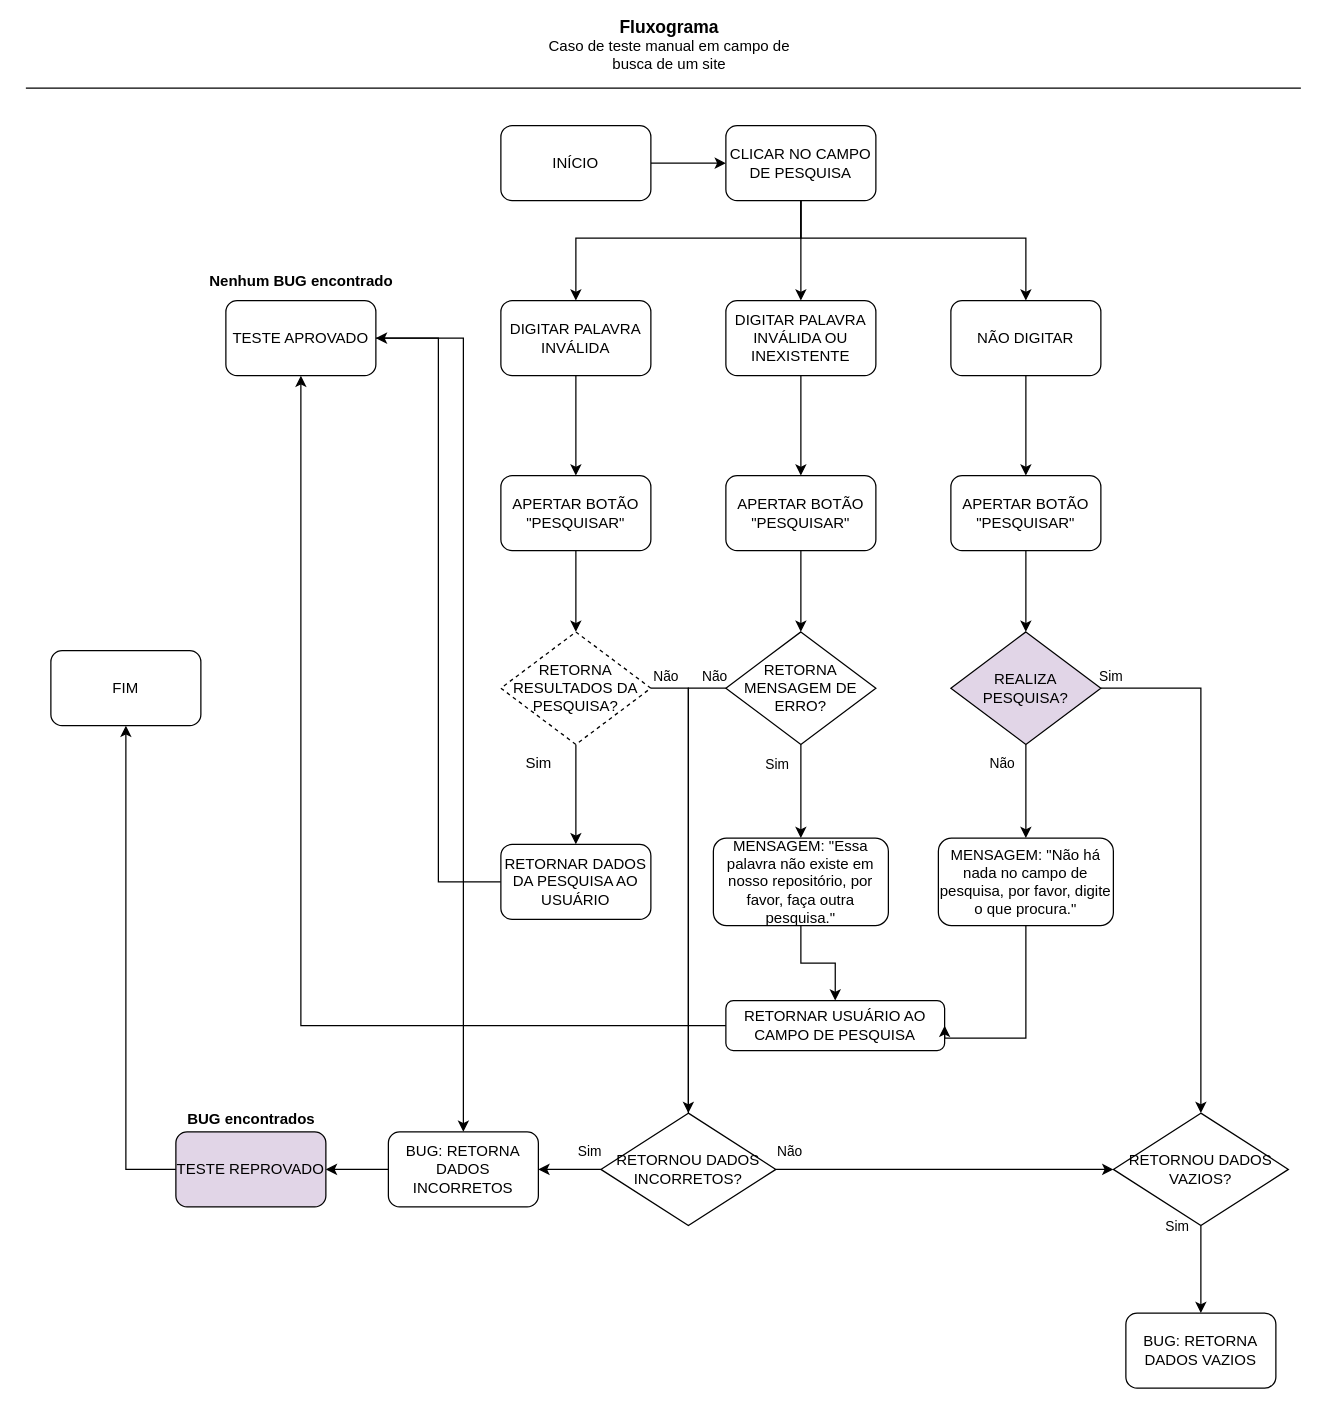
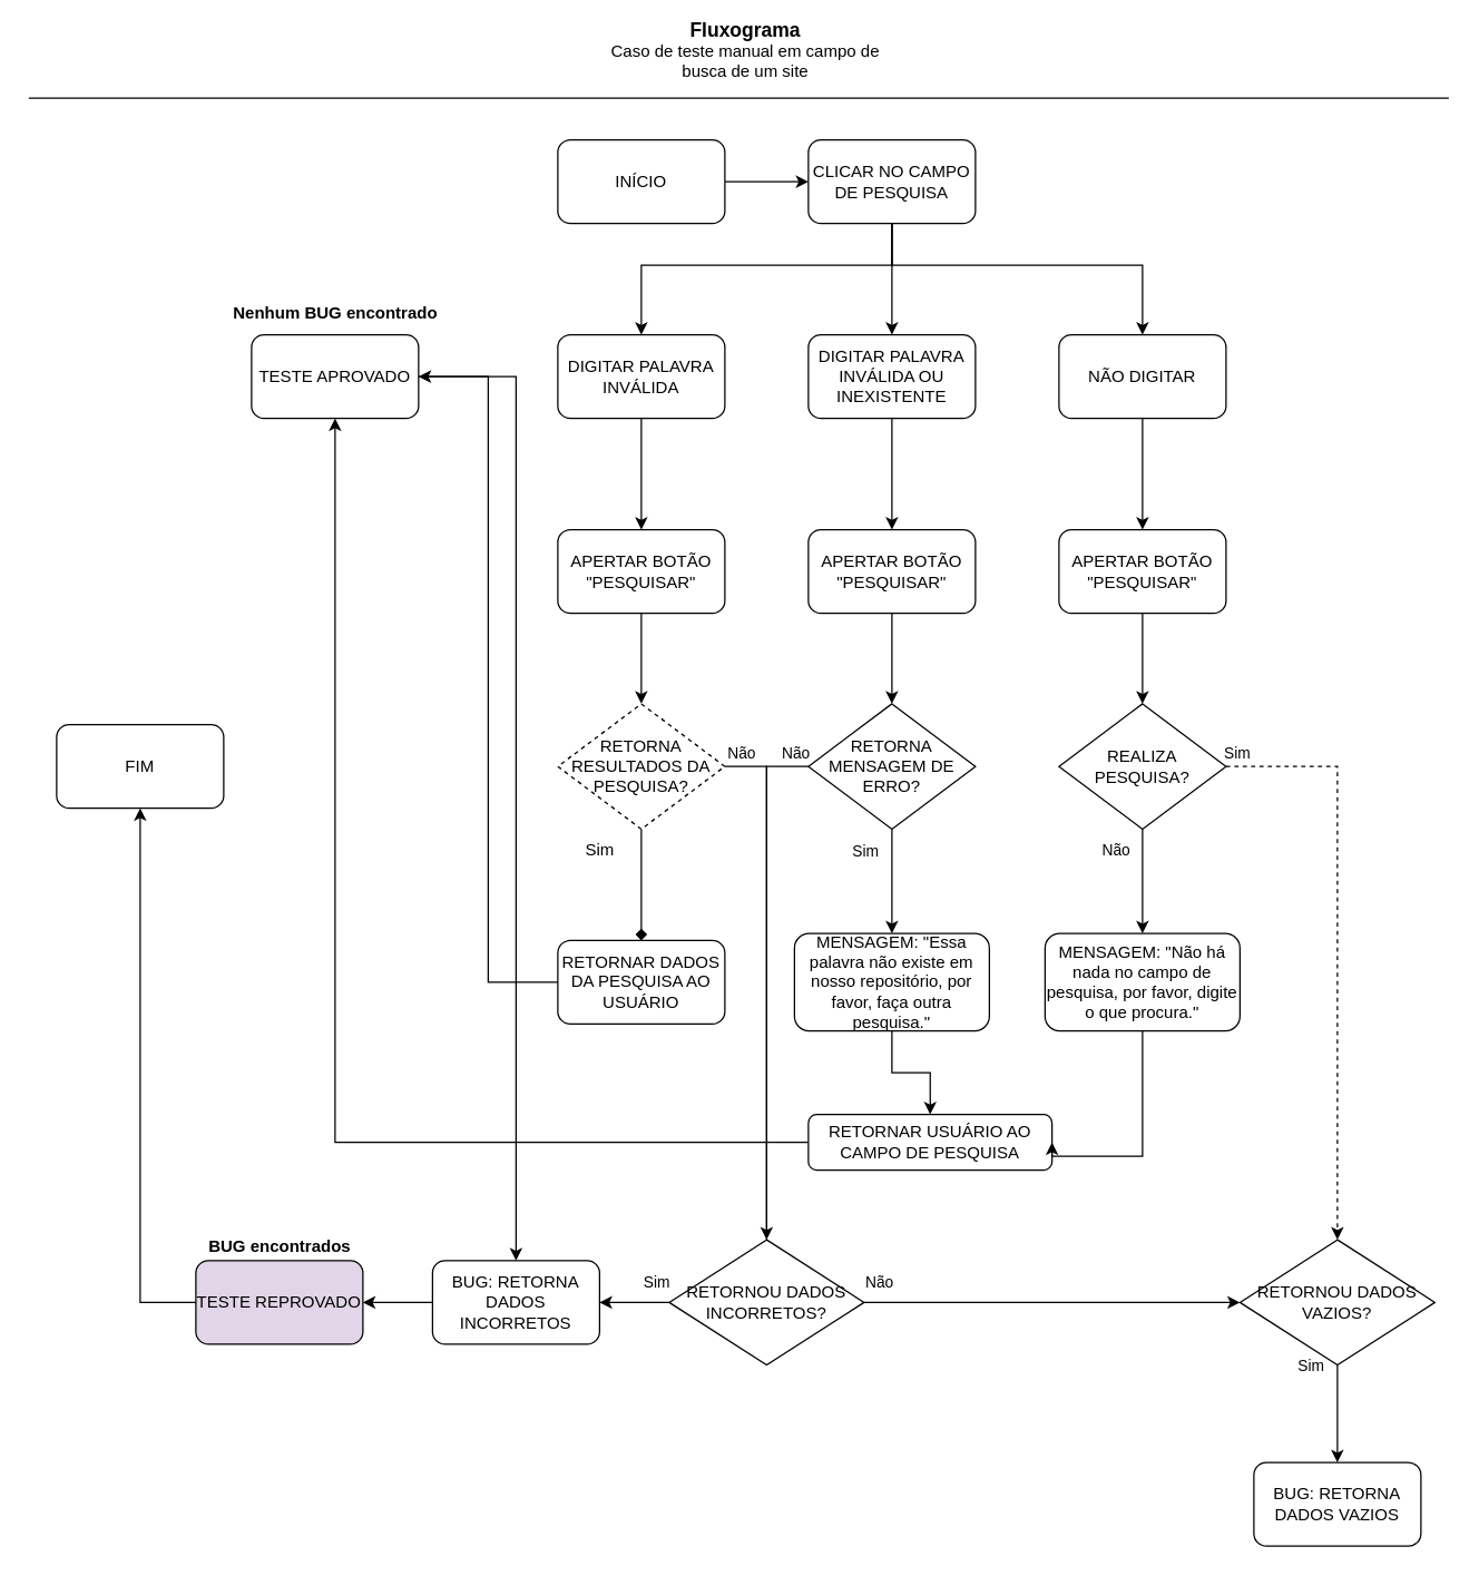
  <mxCell id="0" />
  <mxCell id="1" parent="0" />
  <mxCell id="2" style="edgeStyle=orthogonalEdgeStyle;rounded=0;orthogonalLoop=1;jettySize=auto;html=1;" edge="1" parent="1" source="3" target="7"><mxGeometry relative="1" as="geometry" /></mxCell>
  <mxCell id="3" value="INÍCIO" style="rounded=1;whiteSpace=wrap;html=1;" vertex="1" parent="1"><mxGeometry x="400" y="100" width="120" height="60" as="geometry" /></mxCell>
  <mxCell id="4" style="edgeStyle=orthogonalEdgeStyle;rounded=0;orthogonalLoop=1;jettySize=auto;html=1;entryX=0.5;entryY=0;entryDx=0;entryDy=0;" edge="1" parent="1" source="7" target="11"><mxGeometry relative="1" as="geometry" /></mxCell>
  <mxCell id="5" style="edgeStyle=orthogonalEdgeStyle;rounded=0;orthogonalLoop=1;jettySize=auto;html=1;entryX=0.5;entryY=0;entryDx=0;entryDy=0;" edge="1" parent="1" source="7" target="9"><mxGeometry relative="1" as="geometry"><Array as="points"><mxPoint x="640" y="190" /><mxPoint x="460" y="190" /></Array></mxGeometry></mxCell>
  <mxCell id="6" style="edgeStyle=orthogonalEdgeStyle;rounded=0;orthogonalLoop=1;jettySize=auto;html=1;entryX=0.5;entryY=0;entryDx=0;entryDy=0;" edge="1" parent="1" source="7" target="13"><mxGeometry relative="1" as="geometry"><Array as="points"><mxPoint x="640" y="190" /><mxPoint x="820" y="190" /></Array></mxGeometry></mxCell>
  <mxCell id="7" value="CLICAR NO CAMPO DE PESQUISA" style="rounded=1;whiteSpace=wrap;html=1;" vertex="1" parent="1"><mxGeometry x="580" y="100" width="120" height="60" as="geometry" /></mxCell>
  <mxCell id="8" style="edgeStyle=orthogonalEdgeStyle;rounded=0;orthogonalLoop=1;jettySize=auto;html=1;" edge="1" parent="1" source="9" target="16"><mxGeometry relative="1" as="geometry" /></mxCell>
  <mxCell id="9" value="DIGITAR PALAVRA INVÁLIDA" style="rounded=1;whiteSpace=wrap;html=1;" vertex="1" parent="1"><mxGeometry x="400" y="240" width="120" height="60" as="geometry" /></mxCell>
  <mxCell id="10" style="edgeStyle=orthogonalEdgeStyle;rounded=0;orthogonalLoop=1;jettySize=auto;html=1;" edge="1" parent="1" source="11" target="18"><mxGeometry relative="1" as="geometry" /></mxCell>
  <mxCell id="11" value="DIGITAR PALAVRA INVÁLIDA OU INEXISTENTE" style="rounded=1;whiteSpace=wrap;html=1;" vertex="1" parent="1"><mxGeometry x="580" y="240" width="120" height="60" as="geometry" /></mxCell>
  <mxCell id="12" style="edgeStyle=orthogonalEdgeStyle;rounded=0;orthogonalLoop=1;jettySize=auto;html=1;" edge="1" parent="1" source="13" target="19"><mxGeometry relative="1" as="geometry" /></mxCell>
  <mxCell id="13" value="NÃO DIGITAR" style="rounded=1;whiteSpace=wrap;html=1;" vertex="1" parent="1"><mxGeometry x="760" y="240" width="120" height="60" as="geometry" /></mxCell>
  <mxCell id="14" value="&lt;b&gt;&lt;font style=&quot;font-size: 14px;&quot;&gt;Fluxograma&lt;/font&gt;&lt;/b&gt;&lt;br&gt;Caso de teste manual em campo de busca de um site" style="text;html=1;align=center;verticalAlign=middle;whiteSpace=wrap;rounded=0;" vertex="1" parent="1"><mxGeometry x="420" y="20" width="230" height="30" as="geometry" /></mxCell>
  <mxCell id="15" style="edgeStyle=orthogonalEdgeStyle;rounded=0;orthogonalLoop=1;jettySize=auto;html=1;entryX=0.5;entryY=0;entryDx=0;entryDy=0;" edge="1" parent="1" source="16" target="23"><mxGeometry relative="1" as="geometry" /></mxCell>
  <mxCell id="16" value="APERTAR BOTÃO &quot;PESQUISAR&quot;" style="rounded=1;whiteSpace=wrap;html=1;" vertex="1" parent="1"><mxGeometry x="400" y="380" width="120" height="60" as="geometry" /></mxCell>
  <mxCell id="17" style="edgeStyle=orthogonalEdgeStyle;rounded=0;orthogonalLoop=1;jettySize=auto;html=1;" edge="1" parent="1" source="18" target="28"><mxGeometry relative="1" as="geometry" /></mxCell>
  <mxCell id="18" value="APERTAR BOTÃO &quot;PESQUISAR&quot;" style="rounded=1;whiteSpace=wrap;html=1;" vertex="1" parent="1"><mxGeometry x="580" y="380" width="120" height="60" as="geometry" /></mxCell>
  <mxCell id="19" value="APERTAR BOTÃO &quot;PESQUISAR&quot;" style="rounded=1;whiteSpace=wrap;html=1;" vertex="1" parent="1"><mxGeometry x="760" y="380" width="120" height="60" as="geometry" /></mxCell>
- <mxCell id="20" style="edgeStyle=orthogonalEdgeStyle;rounded=0;orthogonalLoop=1;jettySize=auto;html=1;" edge="1" parent="1" source="23" target="45"><mxGeometry relative="1" as="geometry" /></mxCell>
+ <mxCell id="20" style="edgeStyle=orthogonalEdgeStyle;rounded=0;orthogonalLoop=1;jettySize=auto;html=1;endArrow=diamond;" edge="1" parent="1" source="23" target="45"><mxGeometry relative="1" as="geometry" /></mxCell>
  <mxCell id="21" style="edgeStyle=orthogonalEdgeStyle;rounded=0;orthogonalLoop=1;jettySize=auto;html=1;entryX=0.5;entryY=0;entryDx=0;entryDy=0;" edge="1" parent="1" source="23" target="54"><mxGeometry relative="1" as="geometry"><Array as="points"><mxPoint x="550" y="550" /><mxPoint x="550" y="930" /></Array></mxGeometry></mxCell>
  <mxCell id="22" value="Não" style="edgeLabel;html=1;align=center;verticalAlign=middle;resizable=0;points=[];" vertex="1" connectable="0" parent="21"><mxGeometry x="-0.927" y="-1" relative="1" as="geometry"><mxPoint x="-5" y="-11" as="offset" /></mxGeometry></mxCell>
  <mxCell id="23" value="RETORNA RESULTADOS DA PESQUISA?" style="rhombus;whiteSpace=wrap;html=1;dashed=1;" vertex="1" parent="1"><mxGeometry x="400" y="505" width="120" height="90" as="geometry" /></mxCell>
  <mxCell id="24" style="edgeStyle=orthogonalEdgeStyle;rounded=0;orthogonalLoop=1;jettySize=auto;html=1;entryX=0.5;entryY=0;entryDx=0;entryDy=0;" edge="1" parent="1" source="28" target="39"><mxGeometry relative="1" as="geometry" /></mxCell>
  <mxCell id="25" value="Sim" style="edgeLabel;html=1;align=center;verticalAlign=middle;resizable=0;points=[];" vertex="1" connectable="0" parent="24"><mxGeometry x="-0.36" y="-1" relative="1" as="geometry"><mxPoint x="-19" y="-9" as="offset" /></mxGeometry></mxCell>
  <mxCell id="26" style="edgeStyle=orthogonalEdgeStyle;rounded=0;orthogonalLoop=1;jettySize=auto;html=1;entryX=0.5;entryY=0;entryDx=0;entryDy=0;" edge="1" parent="1" source="28" target="54"><mxGeometry relative="1" as="geometry"><Array as="points"><mxPoint x="550" y="550" /></Array></mxGeometry></mxCell>
  <mxCell id="27" value="Não" style="edgeLabel;html=1;align=center;verticalAlign=middle;resizable=0;points=[];" vertex="1" connectable="0" parent="26"><mxGeometry x="-0.663" relative="1" as="geometry"><mxPoint x="20" y="-42" as="offset" /></mxGeometry></mxCell>
  <mxCell id="28" value="RETORNA MENSAGEM DE ERRO?" style="rhombus;whiteSpace=wrap;html=1;" vertex="1" parent="1"><mxGeometry x="580" y="505" width="120" height="90" as="geometry" /></mxCell>
  <mxCell id="29" style="edgeStyle=orthogonalEdgeStyle;rounded=0;orthogonalLoop=1;jettySize=auto;html=1;entryX=0.5;entryY=0;entryDx=0;entryDy=0;" edge="1" parent="1" source="33" target="43"><mxGeometry relative="1" as="geometry" /></mxCell>
  <mxCell id="30" value="Não" style="edgeLabel;html=1;align=center;verticalAlign=middle;resizable=0;points=[];" vertex="1" connectable="0" parent="29"><mxGeometry x="-0.56" y="-2" relative="1" as="geometry"><mxPoint x="-18" y="-2" as="offset" /></mxGeometry></mxCell>
- <mxCell id="31" style="edgeStyle=orthogonalEdgeStyle;rounded=0;orthogonalLoop=1;jettySize=auto;html=1;" edge="1" parent="1" source="33" target="59"><mxGeometry relative="1" as="geometry" /></mxCell>
+ <mxCell id="31" style="edgeStyle=orthogonalEdgeStyle;rounded=0;orthogonalLoop=1;jettySize=auto;html=1;dashed=1;" edge="1" parent="1" source="33" target="59"><mxGeometry relative="1" as="geometry" /></mxCell>
  <mxCell id="32" value="Sim" style="edgeLabel;html=1;align=center;verticalAlign=middle;resizable=0;points=[];" vertex="1" connectable="0" parent="31"><mxGeometry x="-0.889" relative="1" as="geometry"><mxPoint x="-16" y="-10" as="offset" /></mxGeometry></mxCell>
- <mxCell id="33" value="REALIZA PESQUISA?" style="rhombus;whiteSpace=wrap;html=1;fillColor=#e1d5e7;" vertex="1" parent="1"><mxGeometry x="760" y="505" width="120" height="90" as="geometry" /></mxCell>
+ <mxCell id="33" value="REALIZA PESQUISA?" style="rhombus;whiteSpace=wrap;html=1;" vertex="1" parent="1"><mxGeometry x="760" y="505" width="120" height="90" as="geometry" /></mxCell>
  <mxCell id="34" style="edgeStyle=orthogonalEdgeStyle;rounded=0;orthogonalLoop=1;jettySize=auto;html=1;entryX=0.5;entryY=0;entryDx=0;entryDy=0;" edge="1" parent="1" source="19" target="33"><mxGeometry relative="1" as="geometry" /></mxCell>
  <mxCell id="35" style="edgeStyle=orthogonalEdgeStyle;rounded=0;orthogonalLoop=1;jettySize=auto;html=1;" edge="1" parent="1" source="36" target="48"><mxGeometry relative="1" as="geometry" /></mxCell>
  <mxCell id="36" value="TESTE APROVADO" style="rounded=1;whiteSpace=wrap;html=1;" vertex="1" parent="1"><mxGeometry x="180" y="240" width="120" height="60" as="geometry" /></mxCell>
  <mxCell id="37" value="Sim" style="text;html=1;align=center;verticalAlign=middle;resizable=0;points=[];autosize=1;strokeColor=none;fillColor=none;" vertex="1" parent="1"><mxGeometry x="410" y="595" width="40" height="30" as="geometry" /></mxCell>
  <mxCell id="38" style="edgeStyle=orthogonalEdgeStyle;rounded=0;orthogonalLoop=1;jettySize=auto;html=1;" edge="1" parent="1" source="39" target="41"><mxGeometry relative="1" as="geometry" /></mxCell>
  <mxCell id="39" value="MENSAGEM: &quot;Essa palavra não existe em nosso repositório, por favor, faça outra pesquisa.&quot;" style="rounded=1;whiteSpace=wrap;html=1;" vertex="1" parent="1"><mxGeometry x="570" y="670" width="140" height="70" as="geometry" /></mxCell>
  <mxCell id="40" style="edgeStyle=orthogonalEdgeStyle;rounded=0;orthogonalLoop=1;jettySize=auto;html=1;entryX=0.5;entryY=1;entryDx=0;entryDy=0;" edge="1" parent="1" source="41" target="36"><mxGeometry relative="1" as="geometry" /></mxCell>
  <mxCell id="41" value="RETORNAR USUÁRIO AO CAMPO DE PESQUISA" style="rounded=1;whiteSpace=wrap;html=1;" vertex="1" parent="1"><mxGeometry x="580" y="800" width="175" height="40" as="geometry" /></mxCell>
  <mxCell id="42" style="edgeStyle=orthogonalEdgeStyle;rounded=0;orthogonalLoop=1;jettySize=auto;html=1;entryX=1;entryY=0.5;entryDx=0;entryDy=0;" edge="1" parent="1" source="43" target="41"><mxGeometry relative="1" as="geometry"><Array as="points"><mxPoint x="820" y="830" /></Array></mxGeometry></mxCell>
  <mxCell id="43" value="MENSAGEM: &quot;Não há nada no campo de pesquisa, por favor, digite o que procura.&quot;" style="rounded=1;whiteSpace=wrap;html=1;" vertex="1" parent="1"><mxGeometry x="750" y="670" width="140" height="70" as="geometry" /></mxCell>
  <mxCell id="44" style="edgeStyle=orthogonalEdgeStyle;rounded=0;orthogonalLoop=1;jettySize=auto;html=1;entryX=1;entryY=0.5;entryDx=0;entryDy=0;" edge="1" parent="1" source="45" target="36"><mxGeometry relative="1" as="geometry" /></mxCell>
  <mxCell id="45" value="RETORNAR DADOS DA PESQUISA AO USUÁRIO" style="rounded=1;whiteSpace=wrap;html=1;" vertex="1" parent="1"><mxGeometry x="400" y="675" width="120" height="60" as="geometry" /></mxCell>
  <mxCell id="46" value="&lt;b&gt;Nenhum BUG encontrado&lt;/b&gt;" style="text;html=1;align=center;verticalAlign=middle;resizable=0;points=[];autosize=1;strokeColor=none;fillColor=none;" vertex="1" parent="1"><mxGeometry x="155" y="210" width="170" height="30" as="geometry" /></mxCell>
  <mxCell id="47" style="edgeStyle=orthogonalEdgeStyle;rounded=0;orthogonalLoop=1;jettySize=auto;html=1;exitX=0;exitY=0.5;exitDx=0;exitDy=0;" edge="1" parent="1" source="48" target="56"><mxGeometry relative="1" as="geometry" /></mxCell>
  <mxCell id="48" value="BUG: RETORNA DADOS INCORRETOS" style="rounded=1;whiteSpace=wrap;html=1;" vertex="1" parent="1"><mxGeometry x="310" y="905" width="120" height="60" as="geometry" /></mxCell>
  <mxCell id="49" value="" style="endArrow=none;html=1;rounded=0;" edge="1" parent="1"><mxGeometry width="50" height="50" relative="1" as="geometry"><mxPoint x="20" y="70" as="sourcePoint" /><mxPoint x="1040" y="70" as="targetPoint" /></mxGeometry></mxCell>
  <mxCell id="50" style="edgeStyle=orthogonalEdgeStyle;rounded=0;orthogonalLoop=1;jettySize=auto;html=1;exitX=1;exitY=0.5;exitDx=0;exitDy=0;entryX=0;entryY=0.5;entryDx=0;entryDy=0;" edge="1" parent="1" source="54" target="59"><mxGeometry relative="1" as="geometry" /></mxCell>
  <mxCell id="51" value="Não" style="edgeLabel;html=1;align=center;verticalAlign=middle;resizable=0;points=[];" vertex="1" connectable="0" parent="50"><mxGeometry x="-0.12" y="-2" relative="1" as="geometry"><mxPoint x="-109" y="-17" as="offset" /></mxGeometry></mxCell>
  <mxCell id="52" style="edgeStyle=orthogonalEdgeStyle;rounded=0;orthogonalLoop=1;jettySize=auto;html=1;" edge="1" parent="1" source="54" target="48"><mxGeometry relative="1" as="geometry" /></mxCell>
  <mxCell id="53" value="Sim" style="edgeLabel;html=1;align=center;verticalAlign=middle;resizable=0;points=[];" vertex="1" connectable="0" parent="52"><mxGeometry x="-0.18" y="-3" relative="1" as="geometry"><mxPoint x="11" y="-12" as="offset" /></mxGeometry></mxCell>
  <mxCell id="54" value="RETORNOU DADOS INCORRETOS?" style="rhombus;whiteSpace=wrap;html=1;" vertex="1" parent="1"><mxGeometry x="480" y="890" width="140" height="90" as="geometry" /></mxCell>
  <mxCell id="55" style="edgeStyle=orthogonalEdgeStyle;rounded=0;orthogonalLoop=1;jettySize=auto;html=1;exitX=0;exitY=0.5;exitDx=0;exitDy=0;entryX=0.5;entryY=1;entryDx=0;entryDy=0;" edge="1" parent="1" source="56" target="62"><mxGeometry relative="1" as="geometry" /></mxCell>
  <mxCell id="56" value="TESTE REPROVADO" style="rounded=1;whiteSpace=wrap;html=1;fillColor=#e1d5e7;" vertex="1" parent="1"><mxGeometry x="140" y="905" width="120" height="60" as="geometry" /></mxCell>
  <mxCell id="57" style="edgeStyle=orthogonalEdgeStyle;rounded=0;orthogonalLoop=1;jettySize=auto;html=1;" edge="1" parent="1" source="59" target="60"><mxGeometry relative="1" as="geometry" /></mxCell>
  <mxCell id="58" value="Sim" style="edgeLabel;html=1;align=center;verticalAlign=middle;resizable=0;points=[];" vertex="1" connectable="0" parent="57"><mxGeometry x="-0.507" y="1" relative="1" as="geometry"><mxPoint x="-21" y="-17" as="offset" /></mxGeometry></mxCell>
  <mxCell id="59" value="RETORNOU DADOS VAZIOS?" style="rhombus;whiteSpace=wrap;html=1;" vertex="1" parent="1"><mxGeometry x="890" y="890" width="140" height="90" as="geometry" /></mxCell>
  <mxCell id="60" value="BUG: RETORNA DADOS VAZIOS" style="rounded=1;whiteSpace=wrap;html=1;" vertex="1" parent="1"><mxGeometry x="900" y="1050" width="120" height="60" as="geometry" /></mxCell>
  <mxCell id="61" value="&lt;b&gt;BUG encontrados&lt;/b&gt;" style="text;html=1;align=center;verticalAlign=middle;resizable=0;points=[];autosize=1;strokeColor=none;fillColor=none;" vertex="1" parent="1"><mxGeometry x="135" y="880" width="130" height="30" as="geometry" /></mxCell>
  <mxCell id="62" value="FIM" style="rounded=1;whiteSpace=wrap;html=1;" vertex="1" parent="1"><mxGeometry x="40" y="520" width="120" height="60" as="geometry" /></mxCell>
